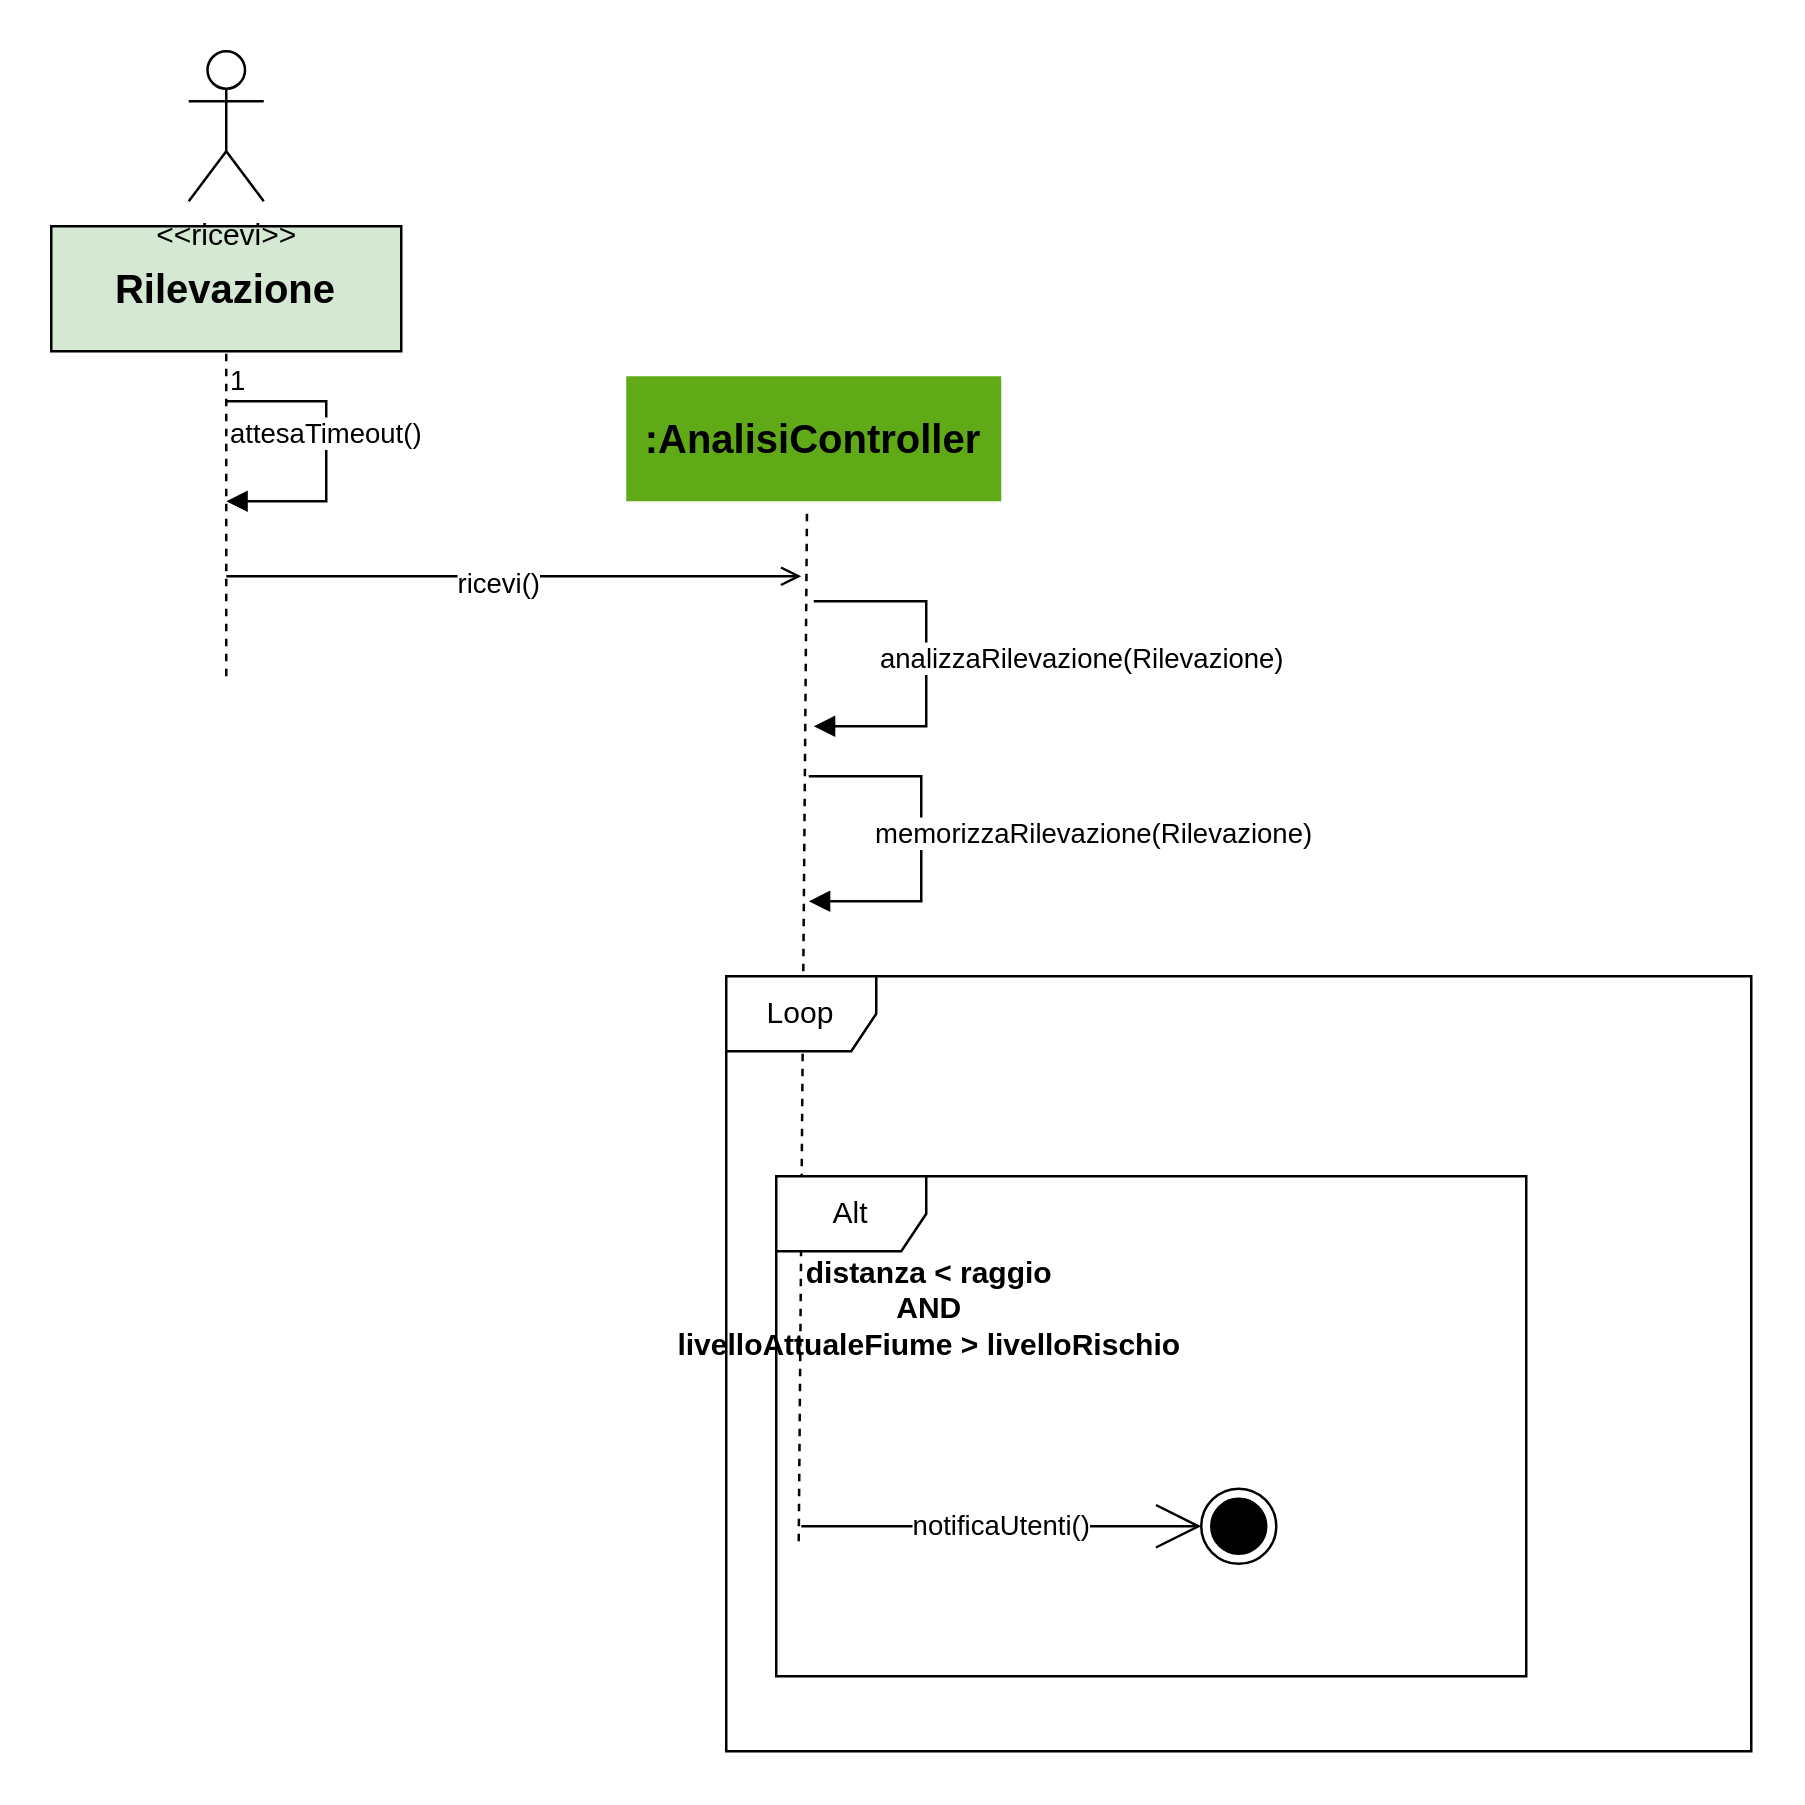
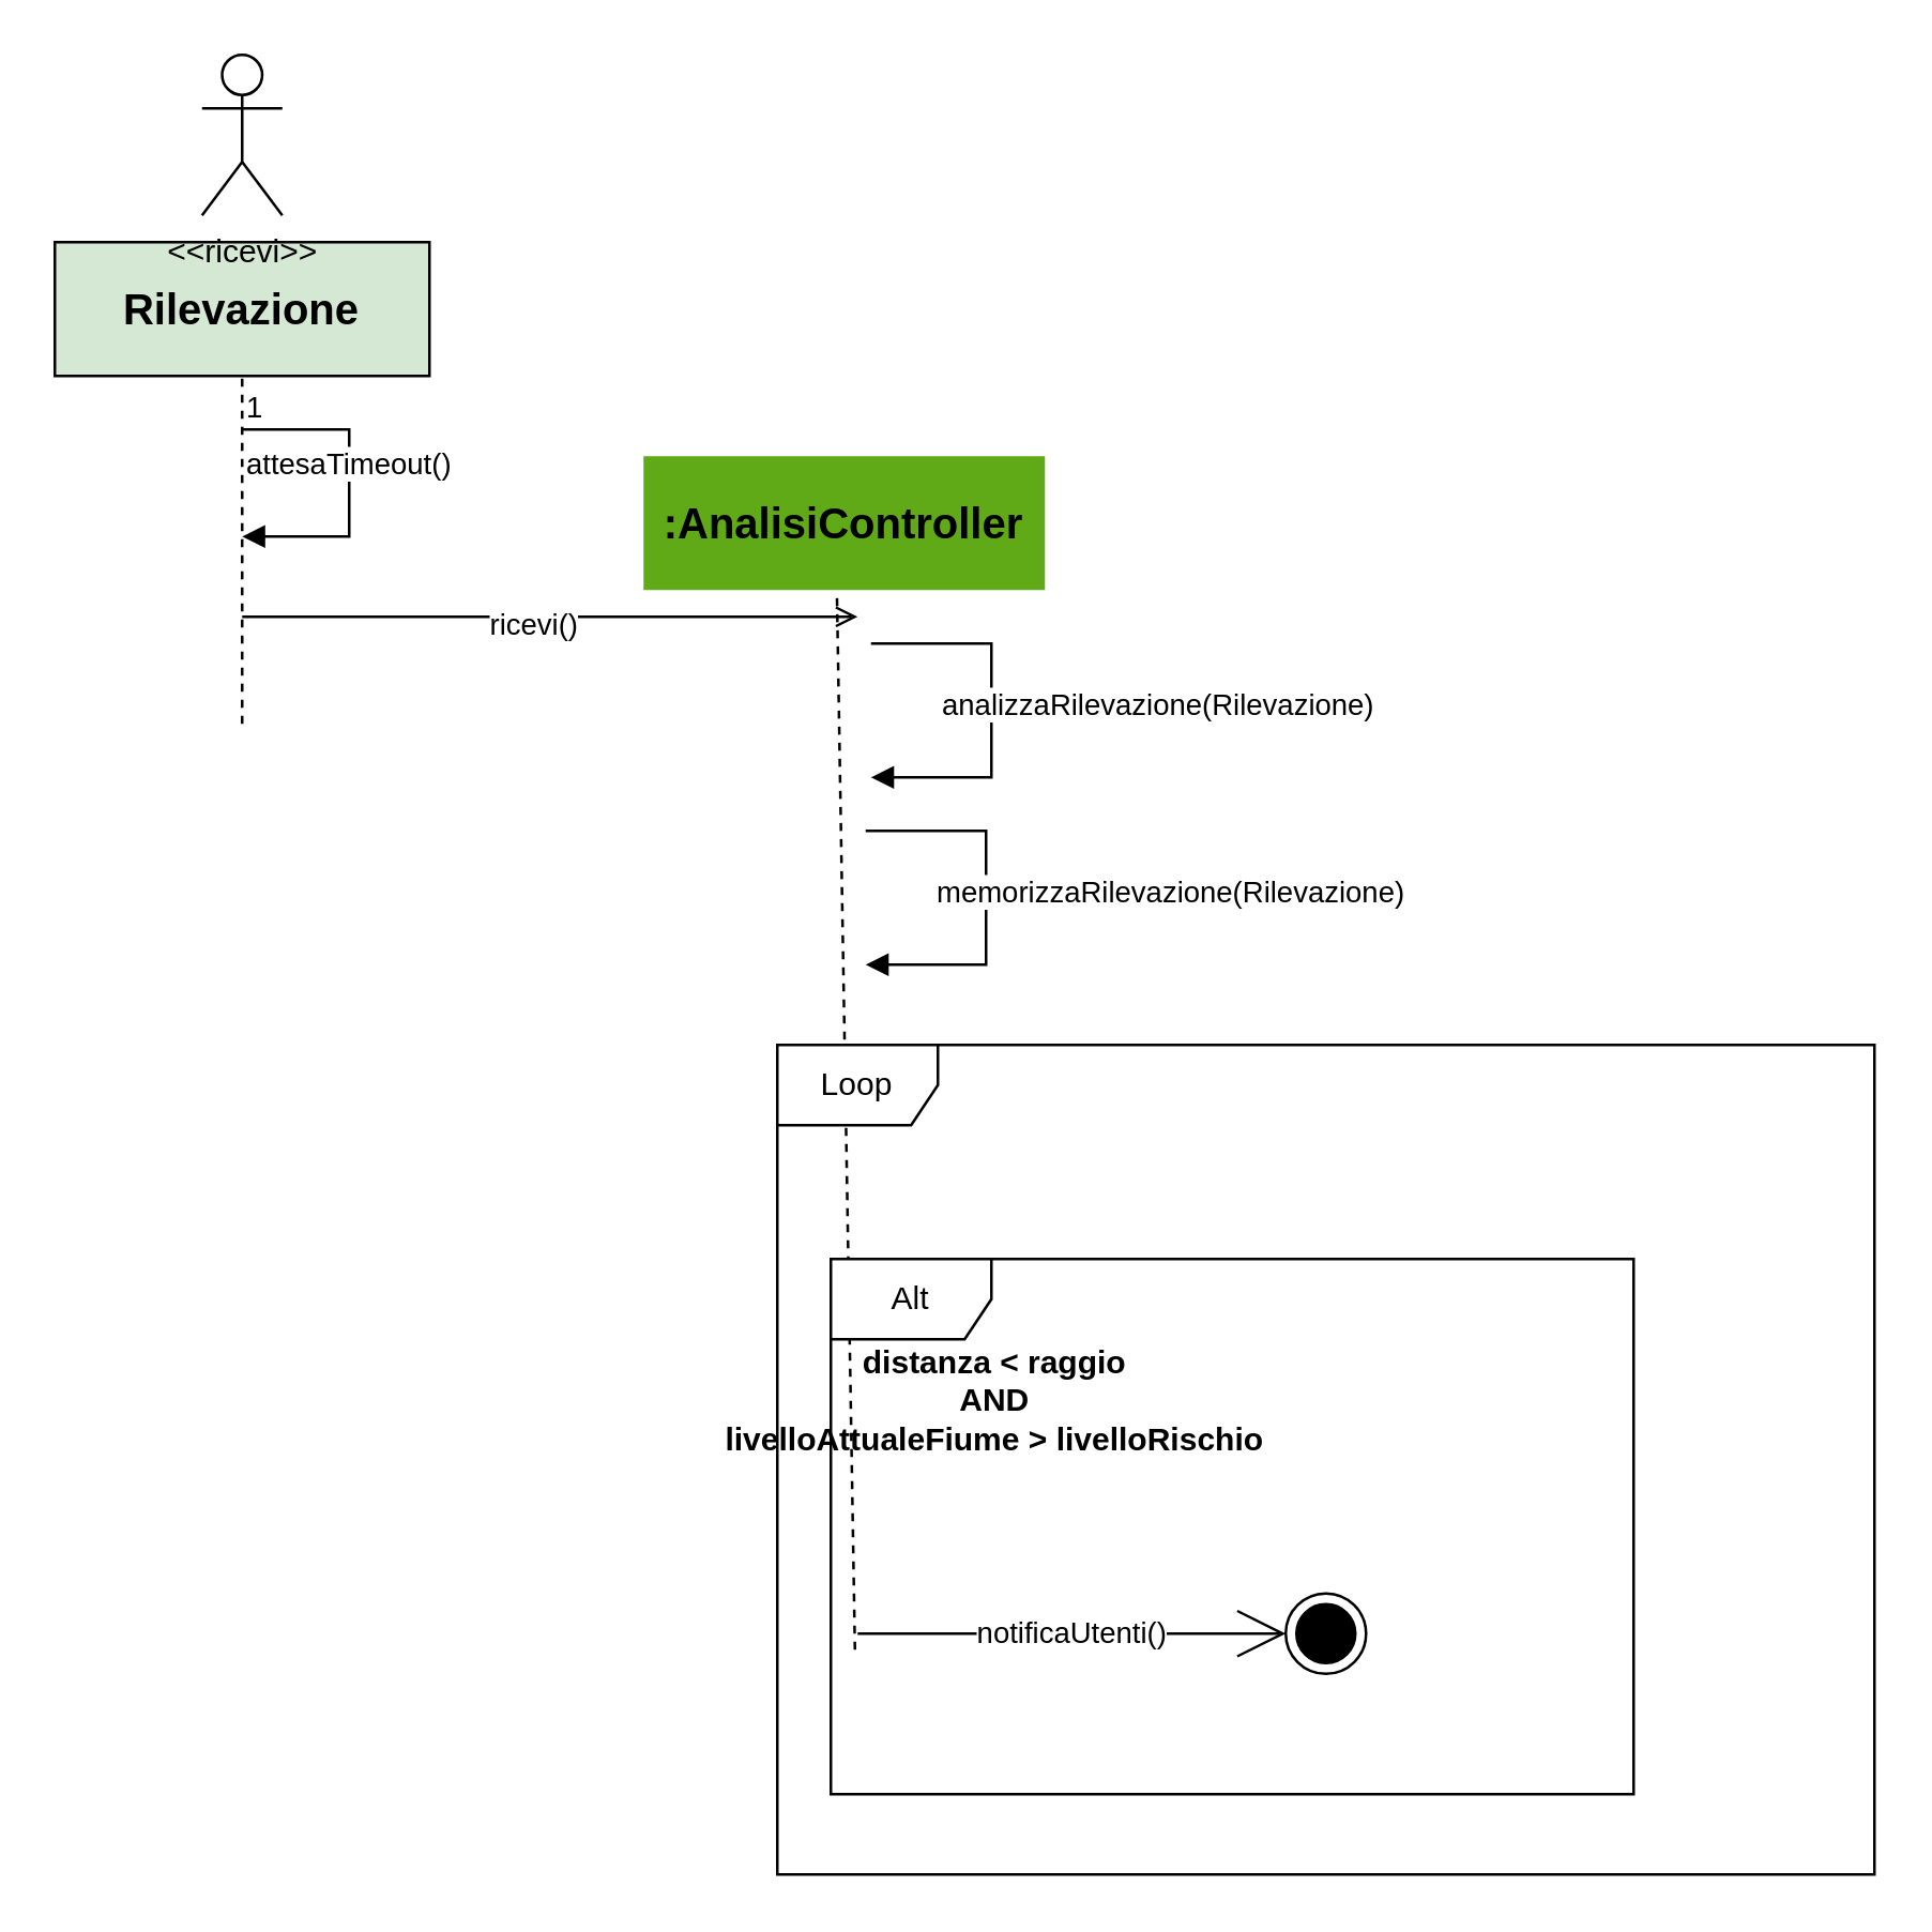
  <mxCell id="0" />
  <mxCell id="1" parent="0" />
  <mxCell id="2" value="ricevi()" style="endArrow=open;endFill=0;html=1;edgeStyle=orthogonalEdgeStyle;align=left;verticalAlign=top;rounded=0;" edge="1" parent="1"><mxGeometry x="-0.208" y="10" relative="1" as="geometry"><mxPoint x="90" y="230" as="sourcePoint" /><mxPoint x="320" y="230" as="targetPoint" /><Array as="points"><mxPoint x="199" y="230" /><mxPoint x="199" y="230" /></Array><mxPoint as="offset" /></mxGeometry></mxCell>
  <mxCell id="3" value="&lt;span style=&quot;font-size: 16px; font-weight: 700;&quot;&gt;Rilevazione&lt;/span&gt;" style="html=1;whiteSpace=wrap;fontColor=default;fillColor=#d5e8d4;" vertex="1" parent="1"><mxGeometry x="20" y="90" width="140" height="50" as="geometry" /></mxCell>
  <mxCell id="4" value="" style="endArrow=none;dashed=1;html=1;rounded=0;entryX=0.5;entryY=1;entryDx=0;entryDy=0;" edge="1" parent="1" target="3"><mxGeometry width="50" height="50" relative="1" as="geometry"><mxPoint x="90" y="270" as="sourcePoint" /><mxPoint x="110" y="240" as="targetPoint" /></mxGeometry></mxCell>
- <mxCell id="5" value="&lt;span style=&quot;font-size: 16px; font-weight: 700;&quot;&gt;:AnalisiController&lt;/span&gt;" style="html=1;whiteSpace=wrap;fontColor=#000000;fillColor=light-dark(#60A917,#00CC00);strokeColor=none;" vertex="1" parent="1"><mxGeometry x="250" y="150" width="150" height="50" as="geometry" /></mxCell>
+ <mxCell id="5" value="&lt;span style=&quot;font-size: 16px; font-weight: 700;&quot;&gt;:AnalisiController&lt;/span&gt;" style="html=1;whiteSpace=wrap;fontColor=#000000;fillColor=light-dark(#60A917,#00CC00);strokeColor=none;" vertex="1" parent="1"><mxGeometry x="240" y="170" width="150" height="50" as="geometry" /></mxCell>
  <mxCell id="6" value="" style="endArrow=none;dashed=1;html=1;rounded=0;entryX=0.482;entryY=1.06;entryDx=0;entryDy=0;entryPerimeter=0;" edge="1" parent="1" target="5"><mxGeometry width="50" height="50" relative="1" as="geometry"><mxPoint x="319" y="616" as="sourcePoint" /><mxPoint x="324" y="36" as="targetPoint" /></mxGeometry></mxCell>
  <mxCell id="7" value="&amp;lt;&amp;lt;ricevi&amp;gt;&amp;gt;" style="shape=umlActor;verticalLabelPosition=bottom;verticalAlign=top;html=1;" vertex="1" parent="1"><mxGeometry x="75" y="20" width="30" height="60" as="geometry" /></mxCell>
  <mxCell id="8" value="Loop" style="shape=umlFrame;whiteSpace=wrap;html=1;pointerEvents=0;" vertex="1" parent="1"><mxGeometry x="290" y="390" width="410" height="310" as="geometry" /></mxCell>
  <mxCell id="9" value="Alt" style="shape=umlFrame;whiteSpace=wrap;html=1;pointerEvents=0;" vertex="1" parent="1"><mxGeometry x="310" y="470" width="300" height="200" as="geometry" /></mxCell>
  <mxCell id="10" value="distanza &amp;lt; raggio&lt;br&gt;AND&lt;br&gt;livelloAttualeFiume &amp;gt; livelloRischio" style="text;align=center;fontStyle=1;verticalAlign=middle;spacingLeft=3;spacingRight=3;strokeColor=none;rotatable=0;points=[[0,0.5],[1,0.5]];portConstraint=eastwest;html=1;" vertex="1" parent="1"><mxGeometry x="331" y="510" width="80" height="26" as="geometry" /></mxCell>
  <mxCell id="11" value="notificaUtenti()" style="endArrow=open;endSize=16;endFill=0;html=1;rounded=0;" edge="1" parent="1"><mxGeometry width="160" relative="1" as="geometry"><mxPoint x="320" y="610" as="sourcePoint" /><mxPoint x="480" y="610" as="targetPoint" /><mxPoint as="offset" /></mxGeometry></mxCell>
  <mxCell id="12" value="" style="ellipse;html=1;shape=endState;fillColor=#000000;strokeColor=light-dark(#000000,#9D9D9D);" vertex="1" parent="1"><mxGeometry x="480" y="595" width="30" height="30" as="geometry" /></mxCell>
  <mxCell id="13" value="attesaTimeout()" style="endArrow=block;endFill=1;html=1;edgeStyle=orthogonalEdgeStyle;align=left;verticalAlign=top;rounded=0;" edge="1" parent="1"><mxGeometry x="-1" relative="1" as="geometry"><mxPoint x="90" y="160" as="sourcePoint" /><mxPoint x="90" y="200" as="targetPoint" /><Array as="points"><mxPoint x="130" y="160" /><mxPoint x="130" y="200" /></Array></mxGeometry></mxCell>
  <mxCell id="14" value="1" style="edgeLabel;resizable=0;html=1;align=left;verticalAlign=bottom;" connectable="0" vertex="1" parent="13"><mxGeometry x="-1" relative="1" as="geometry" /></mxCell>
  <mxCell id="15" value="analizzaRilevazione(Rilevazione)" style="endArrow=block;endFill=1;html=1;edgeStyle=orthogonalEdgeStyle;align=left;verticalAlign=top;rounded=0;" edge="1" parent="1"><mxGeometry x="-0.643" y="-10" relative="1" as="geometry"><mxPoint x="325" y="240" as="sourcePoint" /><mxPoint x="325" y="290" as="targetPoint" /><Array as="points"><mxPoint x="370" y="240" /><mxPoint x="370" y="290" /></Array><mxPoint as="offset" /></mxGeometry></mxCell>
  <mxCell id="16" value="memorizzaRilevazione(Rilevazione)" style="endArrow=block;endFill=1;html=1;edgeStyle=orthogonalEdgeStyle;align=left;verticalAlign=top;rounded=0;" edge="1" parent="1"><mxGeometry x="-0.643" y="-10" relative="1" as="geometry"><mxPoint x="323" y="310" as="sourcePoint" /><mxPoint x="323" y="360" as="targetPoint" /><Array as="points"><mxPoint x="368" y="310" /><mxPoint x="368" y="360" /></Array><mxPoint as="offset" /></mxGeometry></mxCell>
